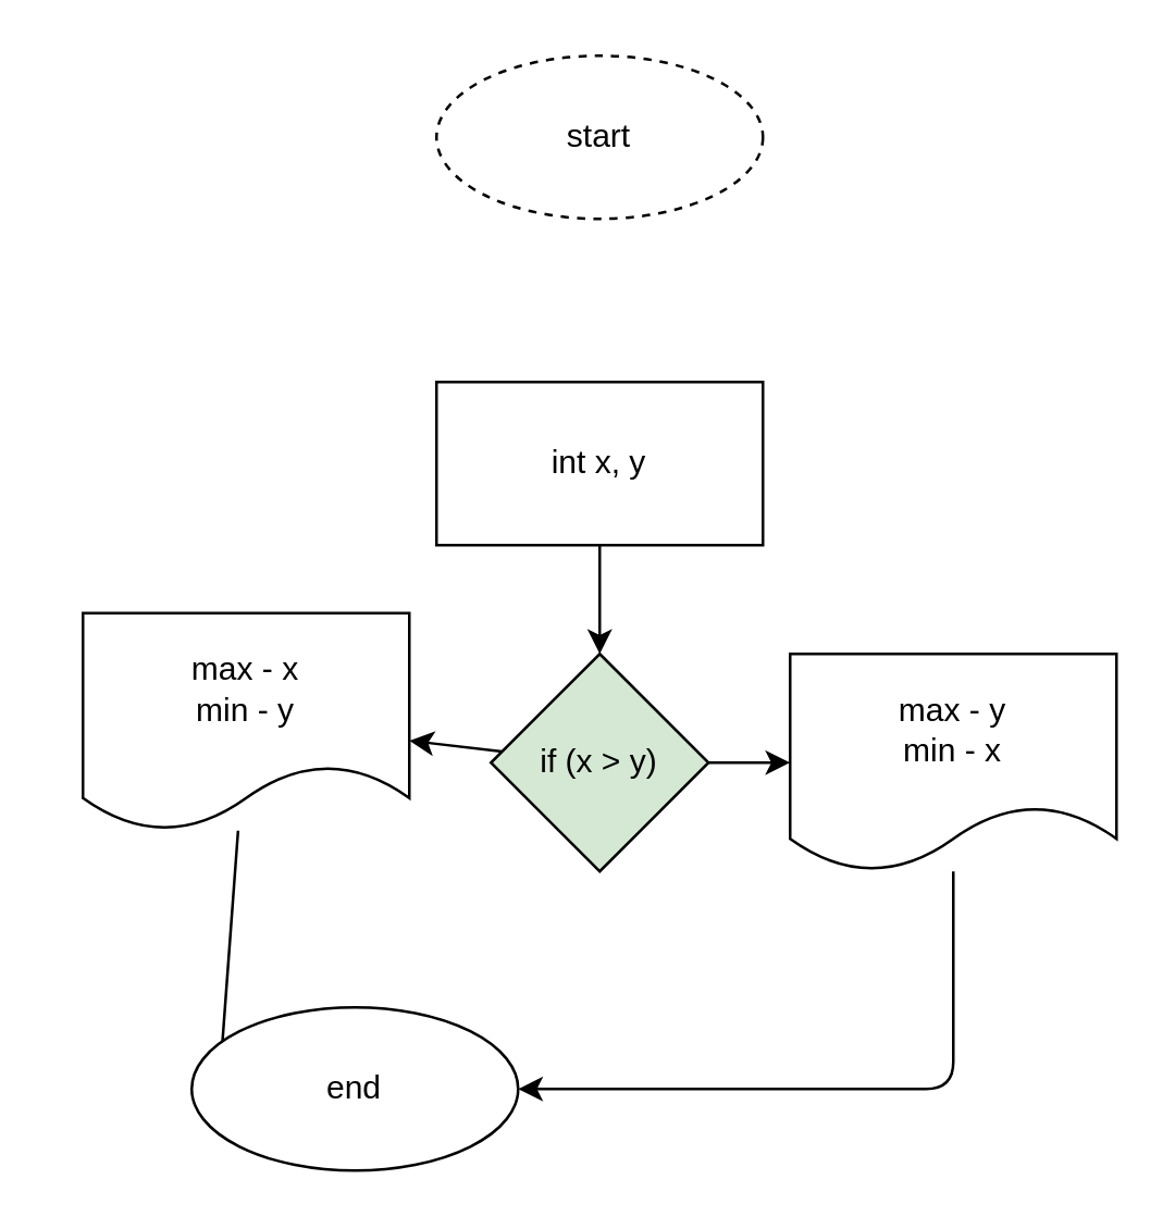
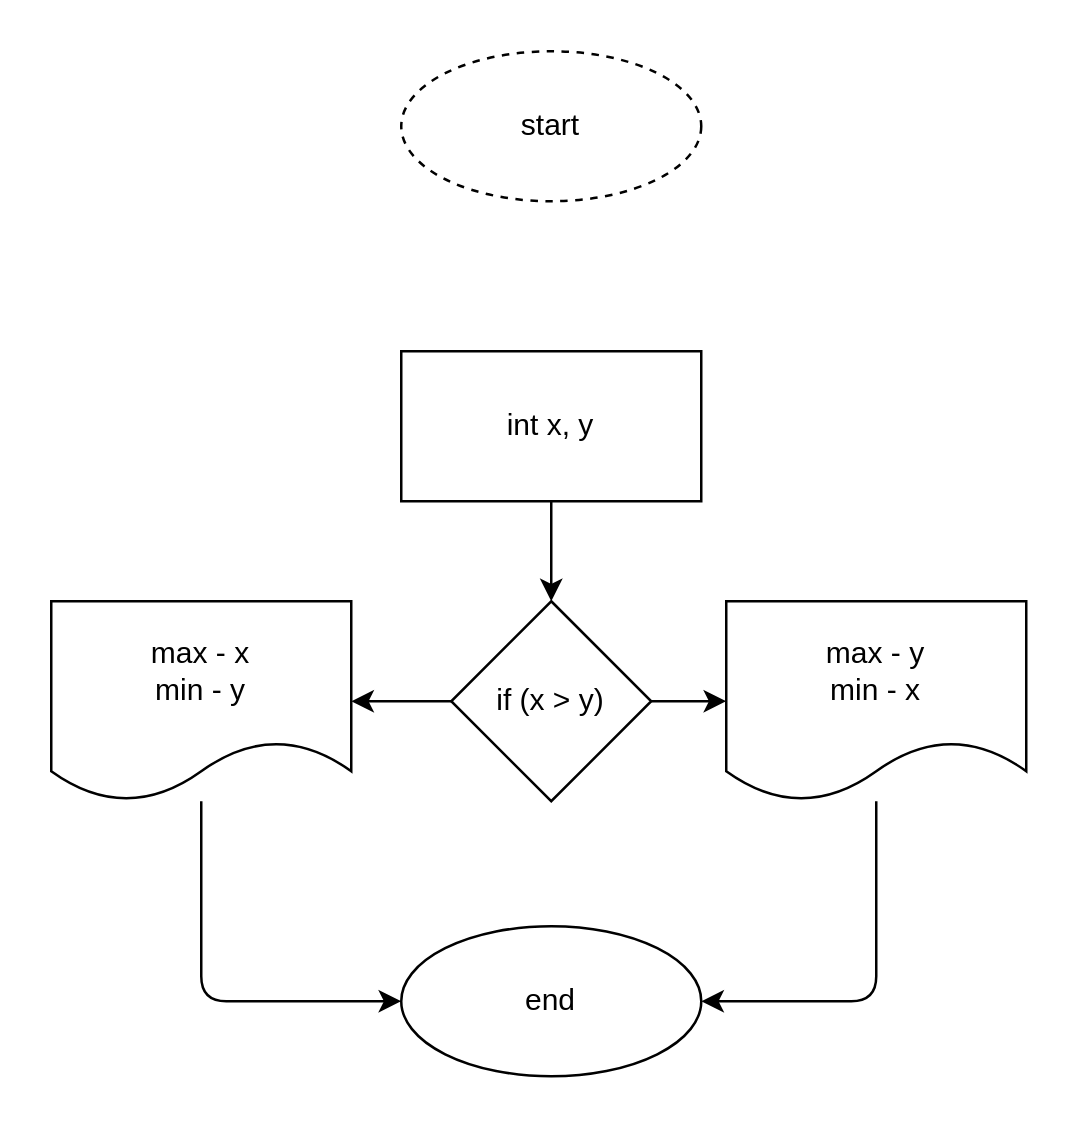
  <mxCell id="0" />
  <mxCell id="1" parent="0" />
  <mxCell id="2" value="start" style="ellipse;whiteSpace=wrap;html=1;dashed=1;" vertex="1" parent="1"><mxGeometry x="160" y="20" width="120" height="60" as="geometry" /></mxCell>
  <mxCell id="3" style="edgeStyle=none;html=1;entryX=0.5;entryY=0;entryDx=0;entryDy=0;" edge="1" parent="1" source="4" target="7"><mxGeometry relative="1" as="geometry" /></mxCell>
  <mxCell id="4" value="int x, y" style="whiteSpace=wrap;html=1;" vertex="1" parent="1"><mxGeometry x="160" y="140" width="120" height="60" as="geometry" /></mxCell>
  <mxCell id="5" style="edgeStyle=none;html=1;" edge="1" parent="1" source="7" target="11"><mxGeometry relative="1" as="geometry" /></mxCell>
  <mxCell id="6" style="edgeStyle=none;html=1;" edge="1" parent="1" source="7" target="9"><mxGeometry relative="1" as="geometry" /></mxCell>
- <mxCell id="7" value="if (x &amp;gt; y)" style="rhombus;whiteSpace=wrap;html=1;fillColor=#d5e8d4;" vertex="1" parent="1"><mxGeometry x="180" y="240" width="80" height="80" as="geometry" /></mxCell>
+ <mxCell id="7" value="if (x &amp;gt; y)" style="rhombus;whiteSpace=wrap;html=1;" vertex="1" parent="1"><mxGeometry x="180" y="240" width="80" height="80" as="geometry" /></mxCell>
  <mxCell id="8" style="edgeStyle=none;html=1;entryX=0;entryY=0.5;entryDx=0;entryDy=0;" edge="1" parent="1" source="9" target="12"><mxGeometry relative="1" as="geometry"><Array as="points"><mxPoint x="80" y="400" /></Array></mxGeometry></mxCell>
- <mxCell id="9" value="max - x&lt;br&gt;min - y" style="shape=document;whiteSpace=wrap;html=1;boundedLbl=1;" vertex="1" parent="1"><mxGeometry x="30" y="225" width="120" height="80" as="geometry" /></mxCell>
+ <mxCell id="9" value="max - x&lt;br&gt;min - y" style="shape=document;whiteSpace=wrap;html=1;boundedLbl=1;" vertex="1" parent="1"><mxGeometry x="20" y="240" width="120" height="80" as="geometry" /></mxCell>
  <mxCell id="10" style="edgeStyle=none;html=1;entryX=1;entryY=0.5;entryDx=0;entryDy=0;" edge="1" parent="1" source="11" target="12"><mxGeometry relative="1" as="geometry"><Array as="points"><mxPoint x="350" y="400" /></Array></mxGeometry></mxCell>
  <mxCell id="11" value="max - y&lt;br&gt;min - x" style="shape=document;whiteSpace=wrap;html=1;boundedLbl=1;" vertex="1" parent="1"><mxGeometry x="290" y="240" width="120" height="80" as="geometry" /></mxCell>
- <mxCell id="12" value="end" style="ellipse;whiteSpace=wrap;html=1;" vertex="1" parent="1"><mxGeometry x="70" y="370" width="120" height="60" as="geometry" /></mxCell>
+ <mxCell id="12" value="end" style="ellipse;whiteSpace=wrap;html=1;" vertex="1" parent="1"><mxGeometry x="160" y="370" width="120" height="60" as="geometry" /></mxCell>
